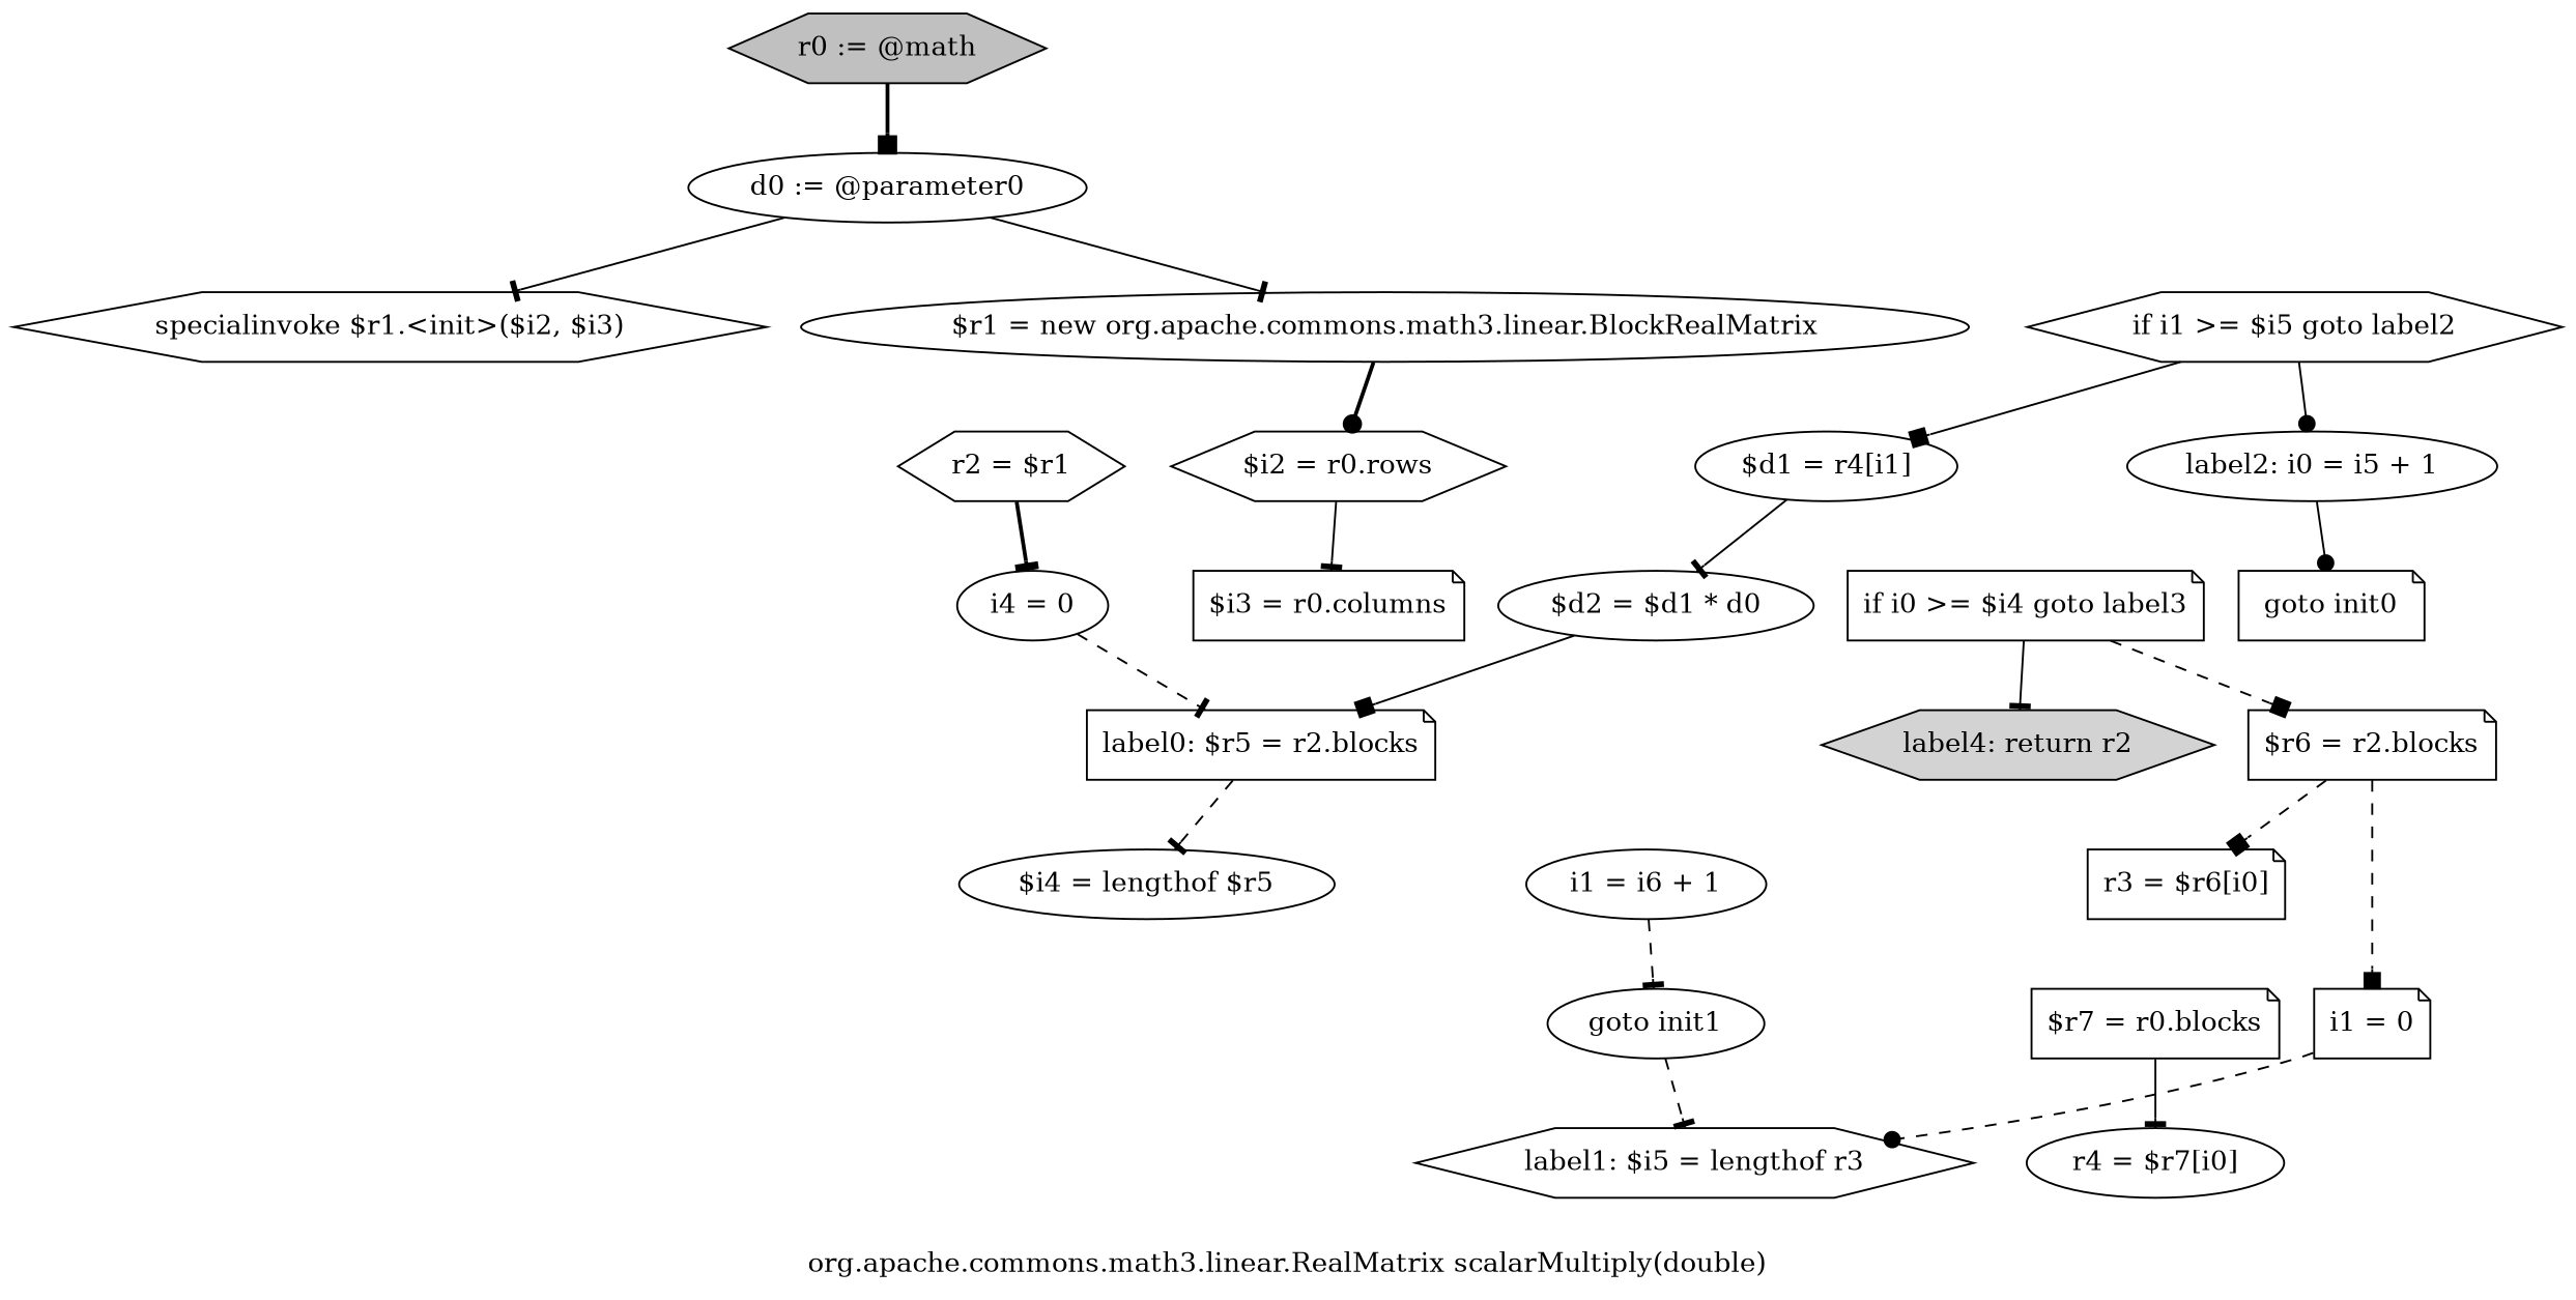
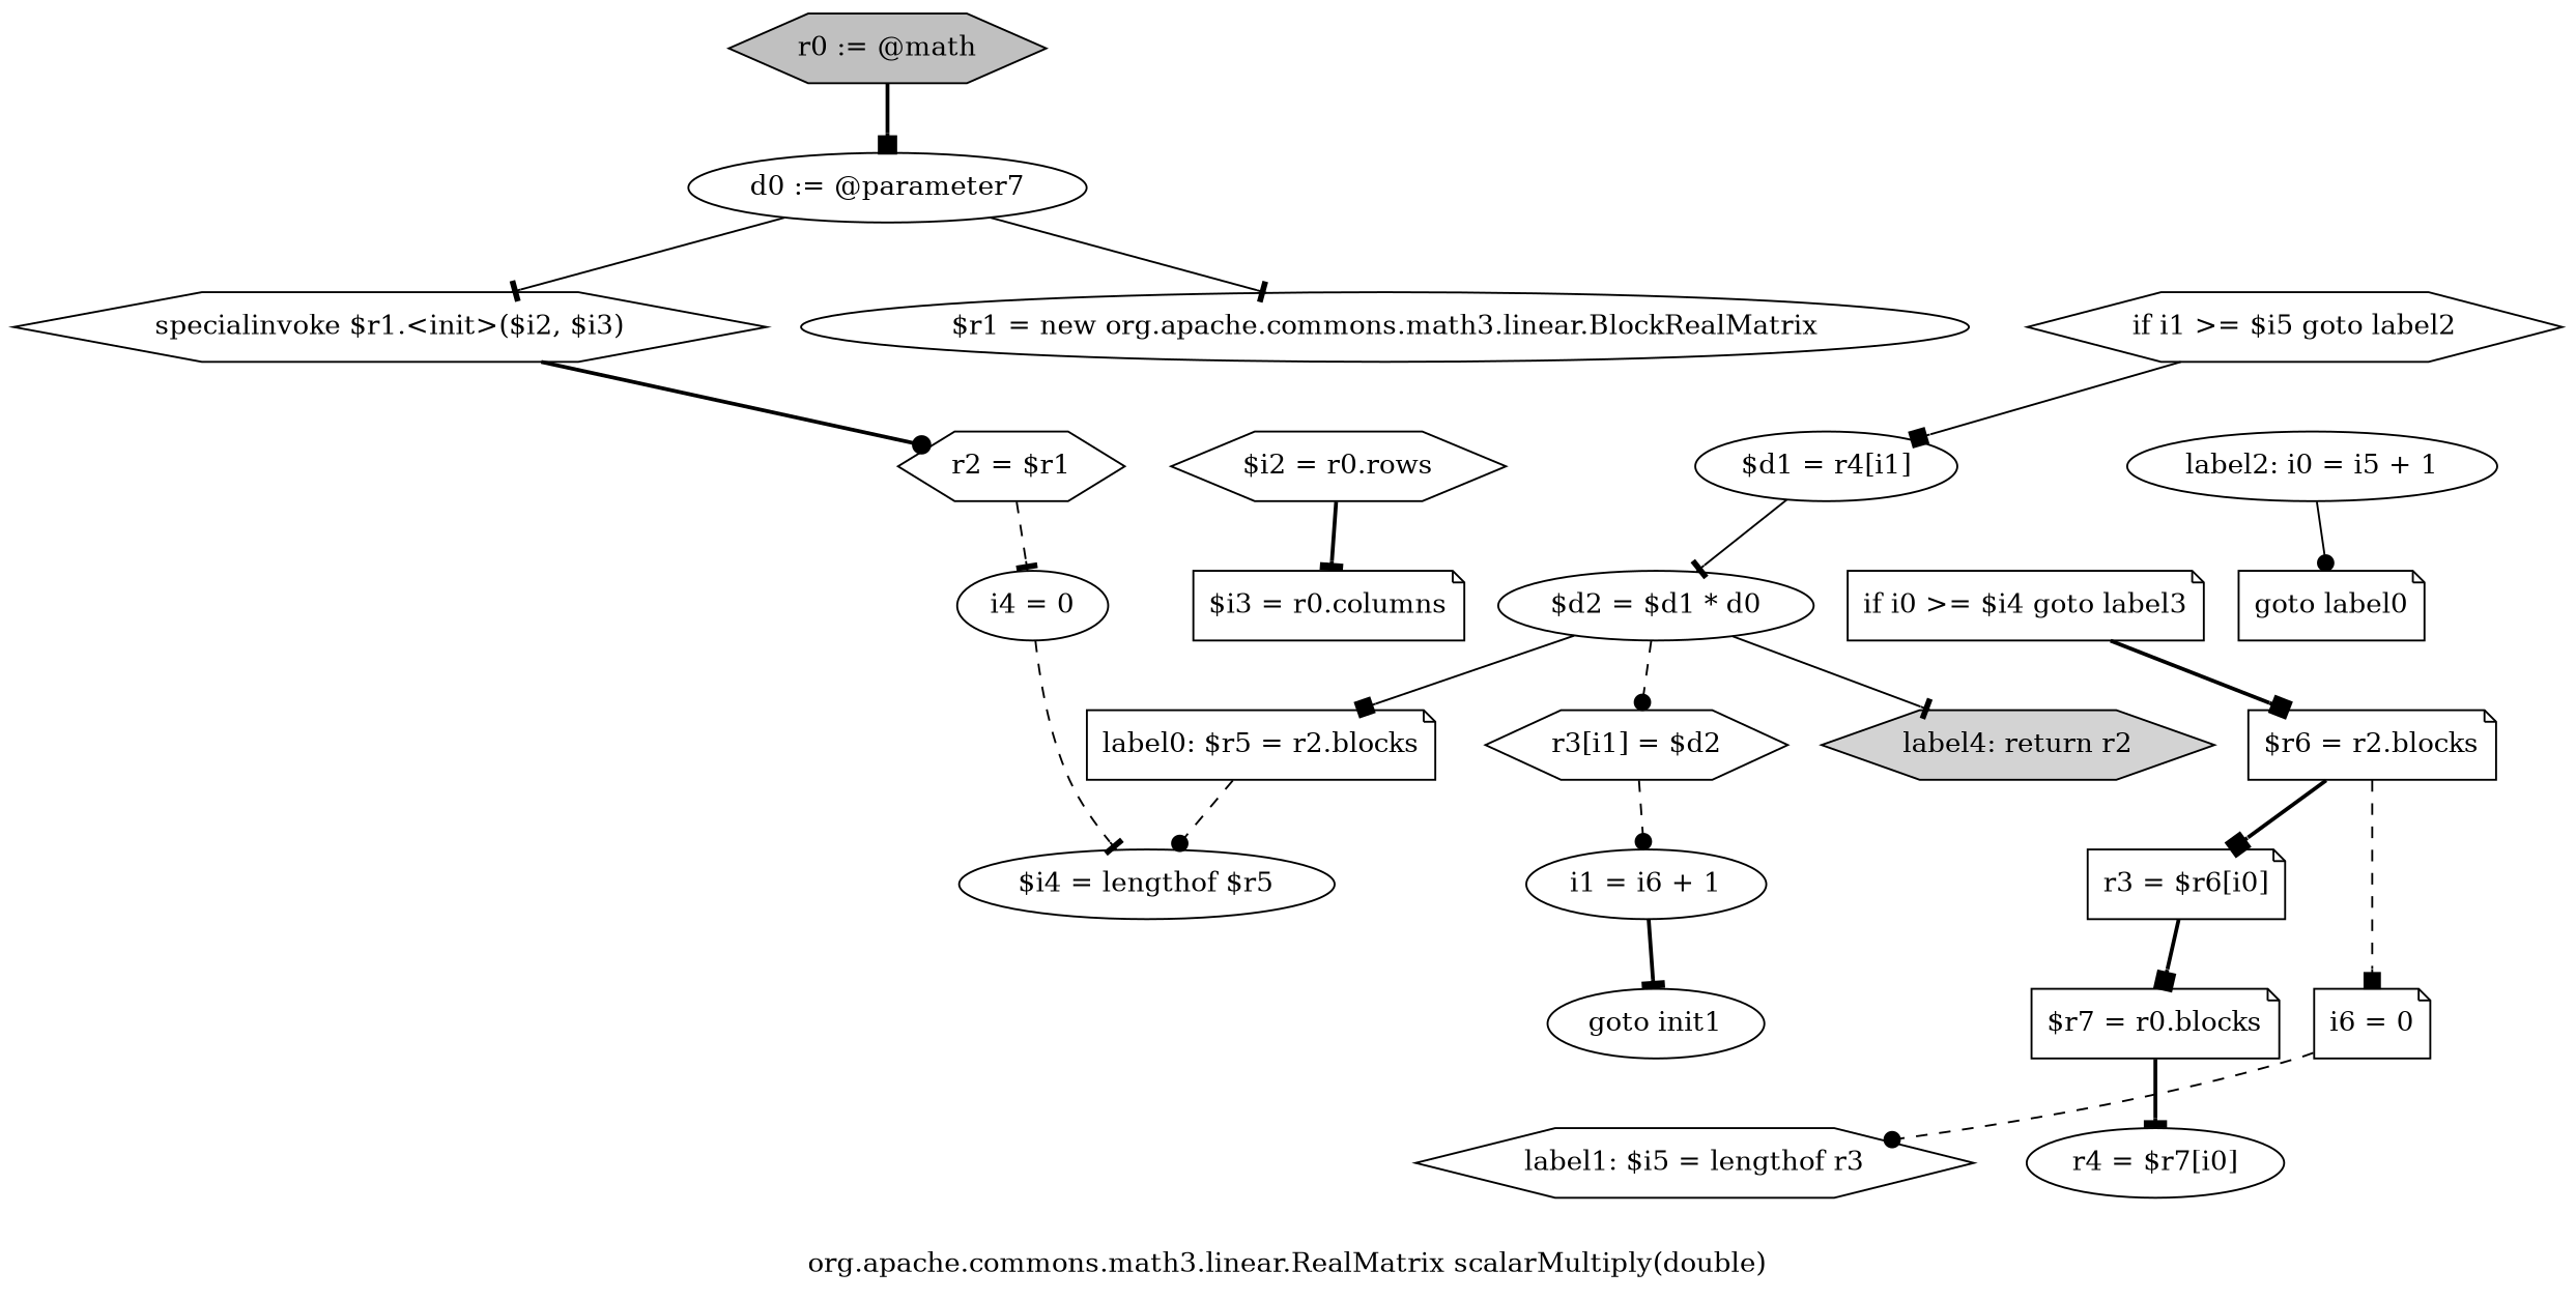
  digraph {
    label="org.apache.commons.math3.linear.RealMatrix scalarMultiply(double)"
    node [shape=ellipse]
    edge [arrowhead=tee style=dashed]
    n1 [fillcolor=gray label="r0 := @math" shape=hexagon style=filled]
-   n2 [label="d0 := @parameter0"]
+   n2 [label="d0 := @parameter7"]
    n3 [label="$r1 = new org.apache.commons.math3.linear.BlockRealMatrix"]
    n4 [label="specialinvoke $r1.<init>($i2, $i3)" shape=hexagon]
    n5 [label="$i2 = r0.rows" shape=hexagon]
    n6 [label="$i3 = r0.columns" shape=note]
    n7 [label="r2 = $r1" shape=hexagon]
    n8 [label="i4 = 0"]
    n9 [label="label0: $r5 = r2.blocks" shape=note]
    n10 [label="$i4 = lengthof $r5"]
    n11 [label="if i0 >= $i4 goto label3" shape=note]
    n12 [label="$r6 = r2.blocks" shape=note]
    n13 [fillcolor=lightgray label="label4: return r2" shape=hexagon style=filled]
    n14 [label="r3 = $r6[i0]" shape=note]
-   n15 [label="i1 = 0" shape=note]
+   n15 [label="i6 = 0" shape=note]
    n16 [label="$r7 = r0.blocks" shape=note]
    n17 [label="r4 = $r7[i0]"]
    n18 [label="label1: $i5 = lengthof r3" shape=hexagon]
    n19 [label="if i1 >= $i5 goto label2" shape=hexagon]
    n20 [label="$d1 = r4[i1]"]
    n21 [label="label2: i0 = i5 + 1"]
    n22 [label="$d2 = $d1 * d0"]
-   n23 [label="goto init0" shape=note]
+   n23 [label="goto label0" shape=note]
+   n24 [label="r3[i1] = $d2" shape=hexagon]
    n25 [label="i1 = i6 + 1"]
    n26 [label="goto init1"]
    n1 -> n2 [arrowhead=box style=bold]
    n2 -> n3 [style=solid]
    n2 -> n4 [style=solid]
-   n3 -> n5 [arrowhead=dot style=bold]
-   n5 -> n6 [style=solid]
-   n7 -> n8 [style=bold]
-   n8 -> n9
-   n9 -> n10
-   n11 -> n12 [arrowhead=box]
-   n11 -> n13 [style=solid]
-   n12 -> n14 [arrowhead=box]
+   n4 -> n7 [arrowhead=dot style=bold]
+   n5 -> n6 [style=bold]
+   n7 -> n8
+   n8 -> n10
+   n9 -> n10 [arrowhead=dot]
+   n11 -> n12 [arrowhead=box style=bold]
+   n22 -> n13 [style=solid]
+   n12 -> n14 [arrowhead=box style=bold]
    n12 -> n15 [arrowhead=box]
+   n14 -> n16 [arrowhead=box style=bold]
    n15 -> n18 [arrowhead=dot]
-   n16 -> n17 [style=solid]
+   n16 -> n17 [style=bold]
    n19 -> n20 [arrowhead=box style=solid]
-   n19 -> n21 [arrowhead=dot style=solid]
    n20 -> n22 [style=solid]
    n21 -> n23 [arrowhead=dot style=solid]
    n22 -> n9 [arrowhead=box style=solid]
-   n25 -> n26
-   n26 -> n18
+   n22 -> n24 [arrowhead=dot]
+   n24 -> n25 [arrowhead=dot]
+   n25 -> n26 [style=bold]
  }
